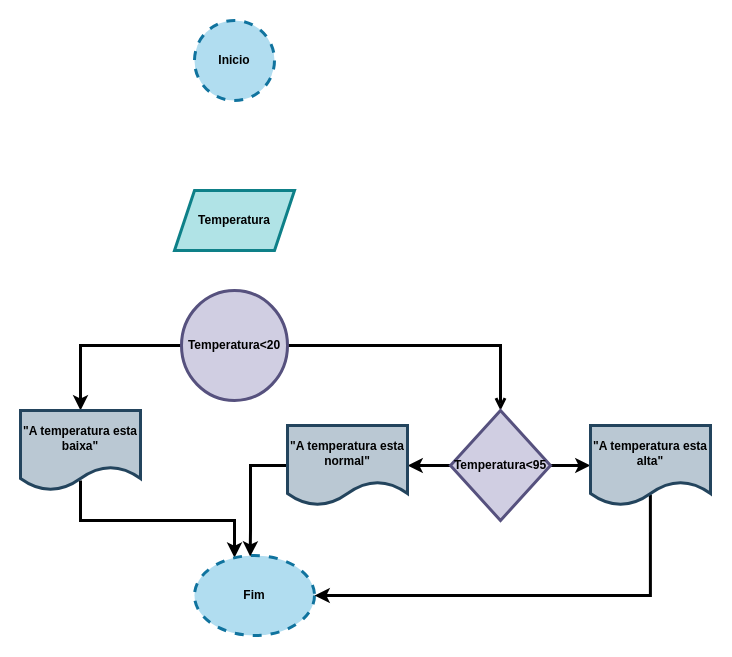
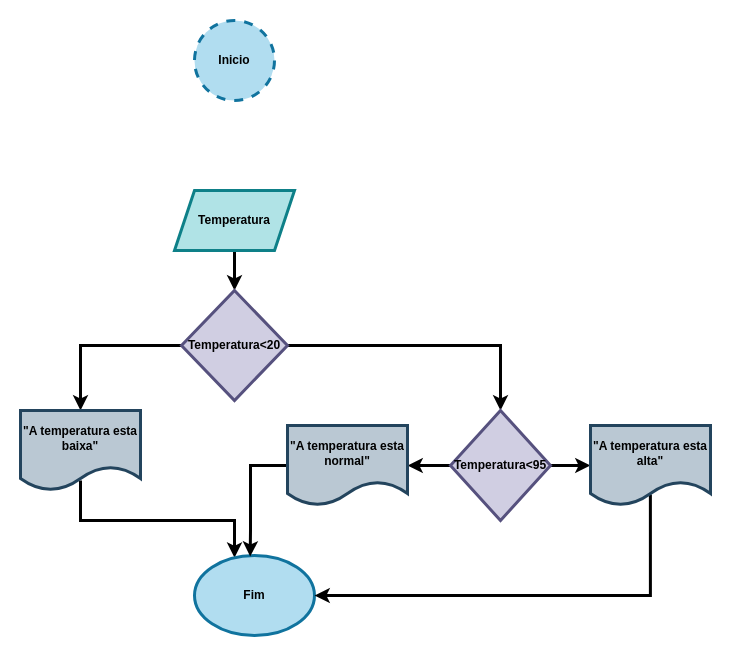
  <mxCell id="0" />
  <mxCell id="1" parent="0" />
  <mxCell id="2" value="Inicio" style="ellipse;whiteSpace=wrap;html=1;aspect=fixed;strokeWidth=3;fontStyle=1;fillColor=#b1ddf0;strokeColor=#10739e;dashed=1;" vertex="1" parent="1"><mxGeometry x="194" y="20" width="80" height="80" as="geometry" /></mxCell>
+ <mxCell id="3" value="" style="edgeStyle=orthogonalEdgeStyle;rounded=0;orthogonalLoop=1;jettySize=auto;html=1;strokeWidth=3;fontStyle=1" edge="1" parent="1" source="4" target="7"><mxGeometry relative="1" as="geometry" /></mxCell>
  <mxCell id="4" value="Temperatura" style="shape=parallelogram;perimeter=parallelogramPerimeter;whiteSpace=wrap;html=1;fixedSize=1;strokeWidth=3;fontStyle=1;fillColor=#b0e3e6;strokeColor=#0e8088;" vertex="1" parent="1"><mxGeometry x="174" y="190" width="120" height="60" as="geometry" /></mxCell>
  <mxCell id="5" value="" style="edgeStyle=orthogonalEdgeStyle;rounded=0;orthogonalLoop=1;jettySize=auto;html=1;strokeWidth=3;fontStyle=1" edge="1" parent="1" source="7" target="9"><mxGeometry relative="1" as="geometry" /></mxCell>
- <mxCell id="6" value="" style="edgeStyle=orthogonalEdgeStyle;rounded=0;orthogonalLoop=1;jettySize=auto;html=1;strokeWidth=3;endArrow=open;" edge="1" parent="1" source="7" target="13"><mxGeometry relative="1" as="geometry" /></mxCell>
- <mxCell id="7" value="Temperatura&amp;lt;20" style="ellipse;whiteSpace=wrap;html=1;strokeWidth=3;fontStyle=1;fillColor=#d0cee2;strokeColor=#56517e;" vertex="1" parent="1"><mxGeometry x="181" y="290" width="106" height="110" as="geometry" /></mxCell>
+ <mxCell id="6" value="" style="edgeStyle=orthogonalEdgeStyle;rounded=0;orthogonalLoop=1;jettySize=auto;html=1;strokeWidth=3;" edge="1" parent="1" source="7" target="13"><mxGeometry relative="1" as="geometry" /></mxCell>
+ <mxCell id="7" value="Temperatura&amp;lt;20" style="rhombus;whiteSpace=wrap;html=1;strokeWidth=3;fontStyle=1;fillColor=#d0cee2;strokeColor=#56517e;" vertex="1" parent="1"><mxGeometry x="181" y="290" width="106" height="110" as="geometry" /></mxCell>
  <mxCell id="8" value="" style="edgeStyle=orthogonalEdgeStyle;rounded=0;orthogonalLoop=1;jettySize=auto;html=1;strokeWidth=3;fontStyle=1;exitX=0.5;exitY=0.875;exitDx=0;exitDy=0;exitPerimeter=0;" edge="1" parent="1" source="9" target="10"><mxGeometry relative="1" as="geometry"><Array as="points"><mxPoint x="80" y="520" /><mxPoint x="234" y="520" /></Array></mxGeometry></mxCell>
  <mxCell id="9" value="&quot;A temperatura esta baixa&quot;" style="shape=document;whiteSpace=wrap;html=1;boundedLbl=1;strokeWidth=3;fontStyle=1;fillColor=#bac8d3;strokeColor=#23445d;" vertex="1" parent="1"><mxGeometry x="20" y="410" width="120" height="80" as="geometry" /></mxCell>
- <mxCell id="10" value="Fim" style="ellipse;whiteSpace=wrap;html=1;strokeWidth=3;fontStyle=1;fillColor=#b1ddf0;strokeColor=#10739e;dashed=1;" vertex="1" parent="1"><mxGeometry x="194" y="555" width="120" height="80" as="geometry" /></mxCell>
+ <mxCell id="10" value="Fim" style="ellipse;whiteSpace=wrap;html=1;strokeWidth=3;fontStyle=1;fillColor=#b1ddf0;strokeColor=#10739e;" vertex="1" parent="1"><mxGeometry x="194" y="555" width="120" height="80" as="geometry" /></mxCell>
  <mxCell id="11" value="" style="edgeStyle=orthogonalEdgeStyle;rounded=0;orthogonalLoop=1;jettySize=auto;html=1;strokeWidth=3;" edge="1" parent="1" source="13" target="15"><mxGeometry relative="1" as="geometry" /></mxCell>
  <mxCell id="12" value="" style="edgeStyle=orthogonalEdgeStyle;rounded=0;orthogonalLoop=1;jettySize=auto;html=1;strokeWidth=3;" edge="1" parent="1" source="13" target="17"><mxGeometry relative="1" as="geometry" /></mxCell>
  <mxCell id="13" value="Temperatura&amp;lt;95" style="rhombus;whiteSpace=wrap;html=1;fillColor=#d0cee2;strokeColor=#56517e;strokeWidth=3;fontStyle=1;" vertex="1" parent="1"><mxGeometry x="450" y="410" width="100" height="110" as="geometry" /></mxCell>
  <mxCell id="14" style="edgeStyle=orthogonalEdgeStyle;rounded=0;orthogonalLoop=1;jettySize=auto;html=1;entryX=0.464;entryY=0.013;entryDx=0;entryDy=0;entryPerimeter=0;strokeWidth=3;" edge="1" parent="1" source="15" target="10"><mxGeometry relative="1" as="geometry"><Array as="points"><mxPoint x="250" y="465" /><mxPoint x="250" y="530" /></Array></mxGeometry></mxCell>
  <mxCell id="15" value="&quot;A temperatura esta normal&quot;" style="shape=document;whiteSpace=wrap;html=1;boundedLbl=1;fillColor=#bac8d3;strokeColor=#23445d;strokeWidth=3;fontStyle=1;" vertex="1" parent="1"><mxGeometry x="287" y="425" width="120" height="80" as="geometry" /></mxCell>
  <mxCell id="16" style="edgeStyle=orthogonalEdgeStyle;rounded=0;orthogonalLoop=1;jettySize=auto;html=1;entryX=1;entryY=0.5;entryDx=0;entryDy=0;strokeWidth=3;exitX=0.499;exitY=0.864;exitDx=0;exitDy=0;exitPerimeter=0;" edge="1" parent="1" source="17" target="10"><mxGeometry relative="1" as="geometry"><Array as="points"><mxPoint x="650" y="595" /></Array></mxGeometry></mxCell>
  <mxCell id="17" value="&quot;A temperatura esta alta&quot;" style="shape=document;whiteSpace=wrap;html=1;boundedLbl=1;fillColor=#bac8d3;strokeColor=#23445d;strokeWidth=3;fontStyle=1;" vertex="1" parent="1"><mxGeometry x="590" y="425" width="120" height="80" as="geometry" /></mxCell>
